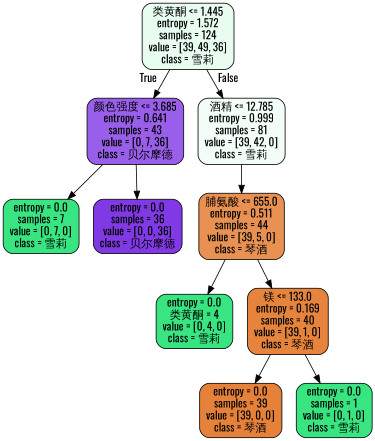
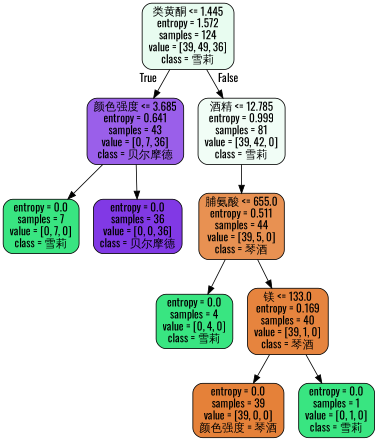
  digraph {
    fontname=Oswald
    node [color=black fillcolor="#39e581" fontname=Oswald shape=box style="filled, rounded"]
    edge [fontname=Oswald]
    n1 [fillcolor="#e8fcf0" label="类黄酮 <= 1.445\nentropy = 1.572\nsamples = 124\nvalue = [39, 49, 36]\nclass = 雪莉"]
    n2 [fillcolor="#9a5fea" label="颜色强度 <= 3.685\nentropy = 0.641\nsamples = 43\nvalue = [0, 7, 36]\nclass = 贝尔摩德"]
    n3 [fillcolor="#f1fdf6" label="酒精 <= 12.785\nentropy = 0.999\nsamples = 81\nvalue = [39, 42, 0]\nclass = 雪莉"]
    n4 [label="entropy = 0.0\nsamples = 7\nvalue = [0, 7, 0]\nclass = 雪莉"]
    n5 [fillcolor="#8139e5" label="entropy = 0.0\nsamples = 36\nvalue = [0, 0, 36]\nclass = 贝尔摩德"]
    n6 [fillcolor="#e89152" label="脯氨酸 <= 655.0\nentropy = 0.511\nsamples = 44\nvalue = [39, 5, 0]\nclass = 琴酒"]
-   n7 [label="entropy = 0.0\n类黄酮 = 4\nvalue = [0, 4, 0]\nclass = 雪莉"]
+   n7 [label="entropy = 0.0\nsamples = 4\nvalue = [0, 4, 0]\nclass = 雪莉"]
    n8 [fillcolor="#e6843e" label="镁 <= 133.0\nentropy = 0.169\nsamples = 40\nvalue = [39, 1, 0]\nclass = 琴酒"]
-   n9 [fillcolor="#e58139" label="entropy = 0.0\nsamples = 39\nvalue = [39, 0, 0]\nclass = 琴酒"]
+   n9 [fillcolor="#e58139" label="entropy = 0.0\nsamples = 39\nvalue = [39, 0, 0]\n颜色强度 = 琴酒"]
    n10 [label="entropy = 0.0\nsamples = 1\nvalue = [0, 1, 0]\nclass = 雪莉"]
    n1 -> n2 [headlabel=True labelangle=45 labeldistance=2.5]
    n1 -> n3 [headlabel=False labelangle=-45 labeldistance=2.5]
    n2 -> n4
    n2 -> n5
    n3 -> n6
    n6 -> n7
    n6 -> n8
    n8 -> n9
    n8 -> n10
  }
